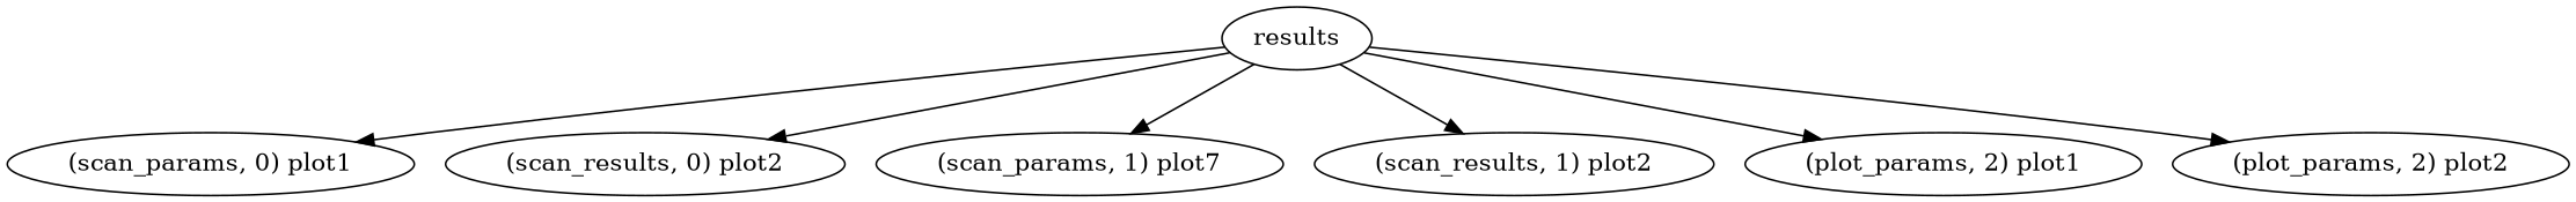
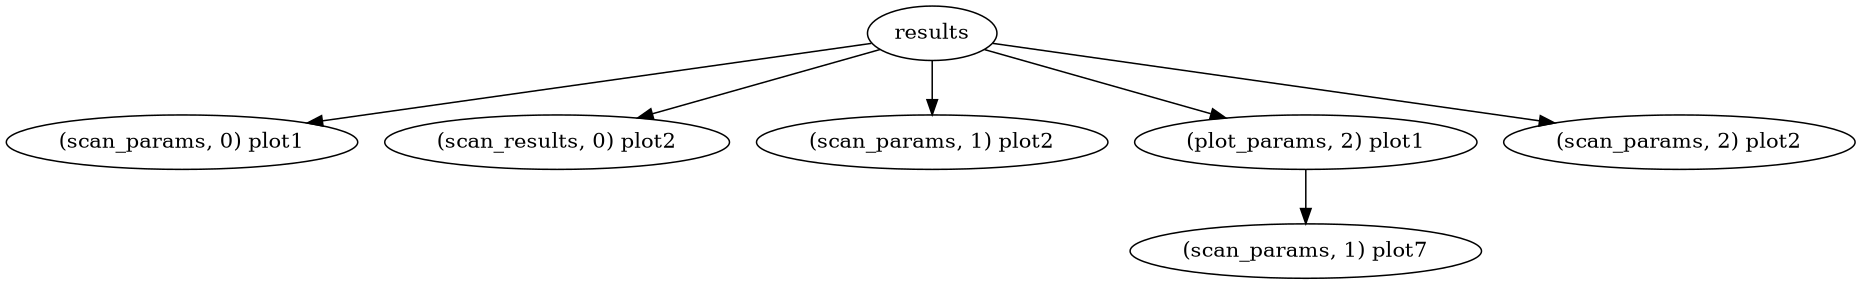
  digraph {
    results
    "(scan_params, 0) plot1"
    n3 [label="(scan_results, 0) plot2"]
    n4 [label="(scan_params, 1) plot7"]
-   "(scan_params, 1) plot2" [label="(scan_results, 1) plot2"]
+   "(scan_params, 1) plot2"
    n6 [label="(plot_params, 2) plot1"]
-   "(scan_params, 2) plot2" [label="(plot_params, 2) plot2"]
+   "(scan_params, 2) plot2"
    results -> "(scan_params, 0) plot1"
    results -> n3
-   results -> n4
+   n6 -> n4
    results -> "(scan_params, 1) plot2"
    results -> n6
    results -> "(scan_params, 2) plot2"
  }
